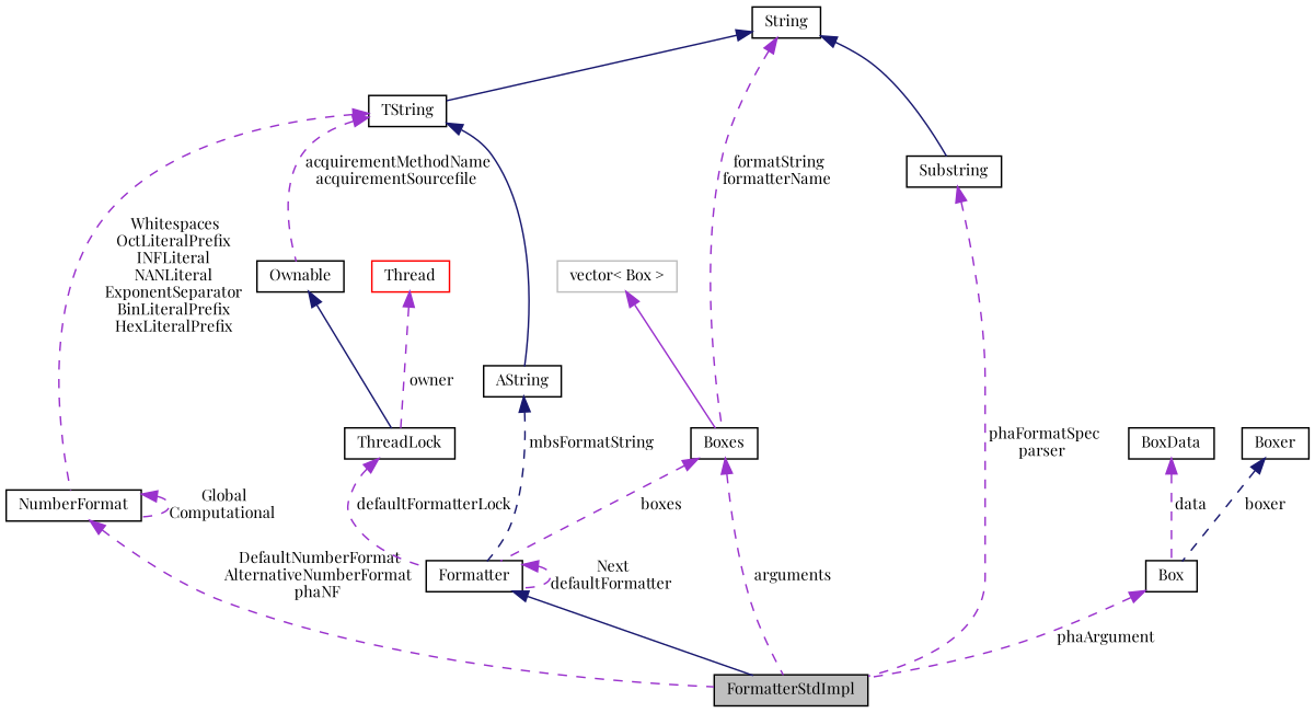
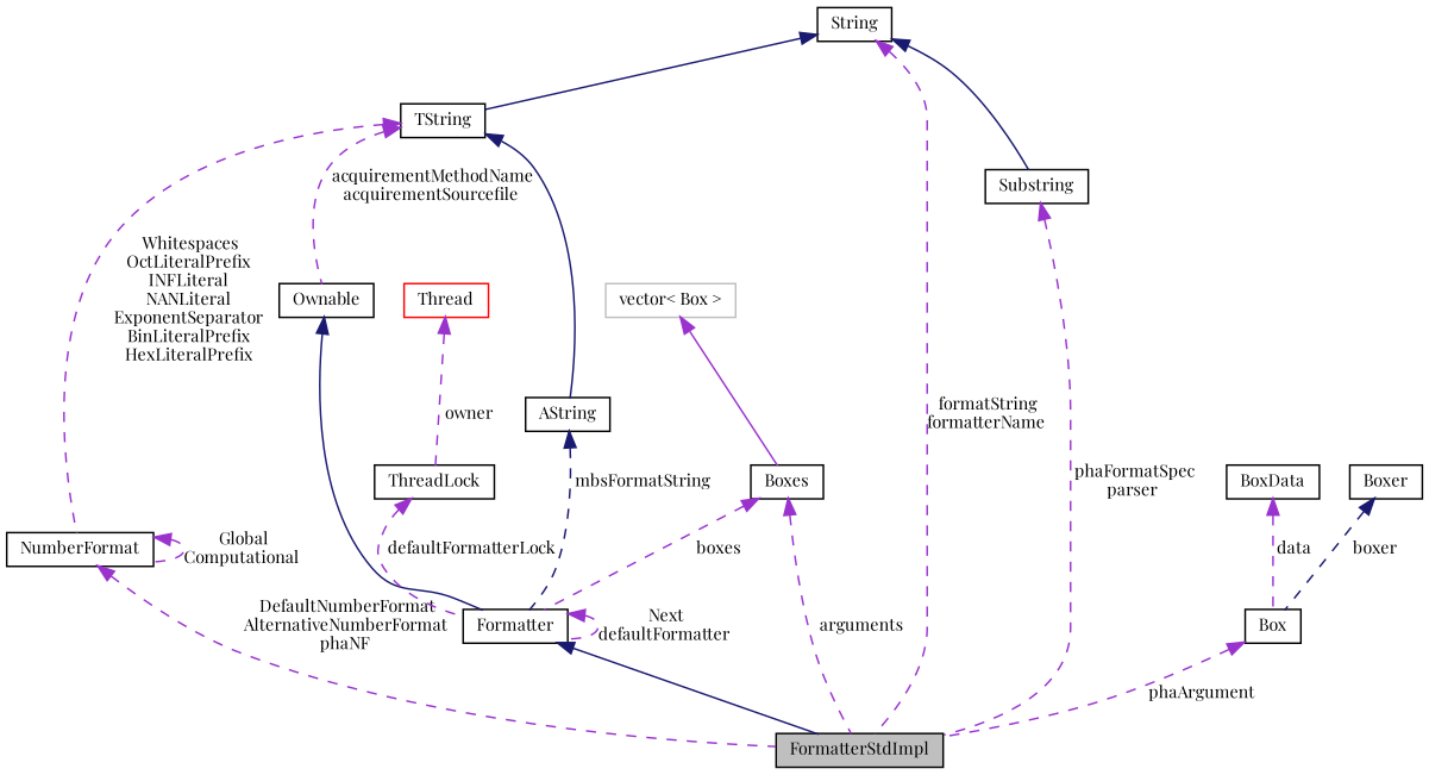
  digraph {
    fontname="Playfair Display"
    node [color=black fillcolor=white fontname="Playfair Display" fontsize=10 shape=record style=filled]
    edge [color=darkorchid3 dir=back fontname="Playfair Display" fontsize=10 labelfontname=Helvetica labelfontsize=10 style=dashed]
    n1 [fillcolor=grey75 fontcolor=black height=0.2 label=FormatterStdImpl width=0.4]
    n2 [height=0.2 label=Formatter width=0.4]
    n3 [height=0.2 label=AString width=0.4]
    n4 [height=0.2 label=TString width=0.4]
    n5 [height=0.2 label=Ownable width=0.4]
    n6 [height=0.2 label=NumberFormat width=0.4]
    n7 [height=0.2 label=ThreadLock width=0.4]
    n8 [height=0.2 label=String width=0.4]
    n9 [height=0.2 label=Substring width=0.4]
    n10 [color=red height=0.2 label=Thread width=0.4]
    n11 [height=0.2 label=Boxes width=0.4]
    n12 [color=grey75 height=0.2 label="vector\< Box \>" width=0.4]
    n13 [height=0.2 label=Box width=0.4]
    n14 [height=0.2 label=BoxData width=0.4]
    n15 [height=0.2 label=Boxer width=0.4]
    n2 -> n1 [color=midnightblue style=solid]
    n2 -> n2 [label=" Next\ndefaultFormatter"]
    n3 -> n2 [color=midnightblue label=" mbsFormatString"]
    n4 -> n3 [color=midnightblue style=solid]
    n4 -> n5 [label=" acquirementMethodName\nacquirementSourcefile"]
    n4 -> n6 [label=" Whitespaces\nOctLiteralPrefix\nINFLiteral\nNANLiteral\nExponentSeparator\nBinLiteralPrefix\nHexLiteralPrefix"]
-   n5 -> n7 [color=midnightblue style=solid]
+   n5 -> n2 [color=midnightblue style=solid]
    n6 -> n1 [label=" DefaultNumberFormat\nAlternativeNumberFormat\nphaNF"]
    n6 -> n6 [label=" Global\nComputational"]
    n7 -> n2 [label=" defaultFormatterLock"]
-   n8 -> n11 [label=" formatString\nformatterName"]
+   n8 -> n1 [label=" formatString\nformatterName"]
    n8 -> n4 [color=midnightblue style=solid]
    n8 -> n9 [color=midnightblue style=solid]
    n9 -> n1 [label=" phaFormatSpec\nparser"]
    n10 -> n7 [label=" owner"]
    n11 -> n1 [label=" arguments"]
    n11 -> n2 [label=" boxes"]
    n12 -> n11 [style=solid]
    n13 -> n1 [label=" phaArgument"]
    n14 -> n13 [label=" data"]
    n15 -> n13 [color=midnightblue label=" boxer"]
  }
